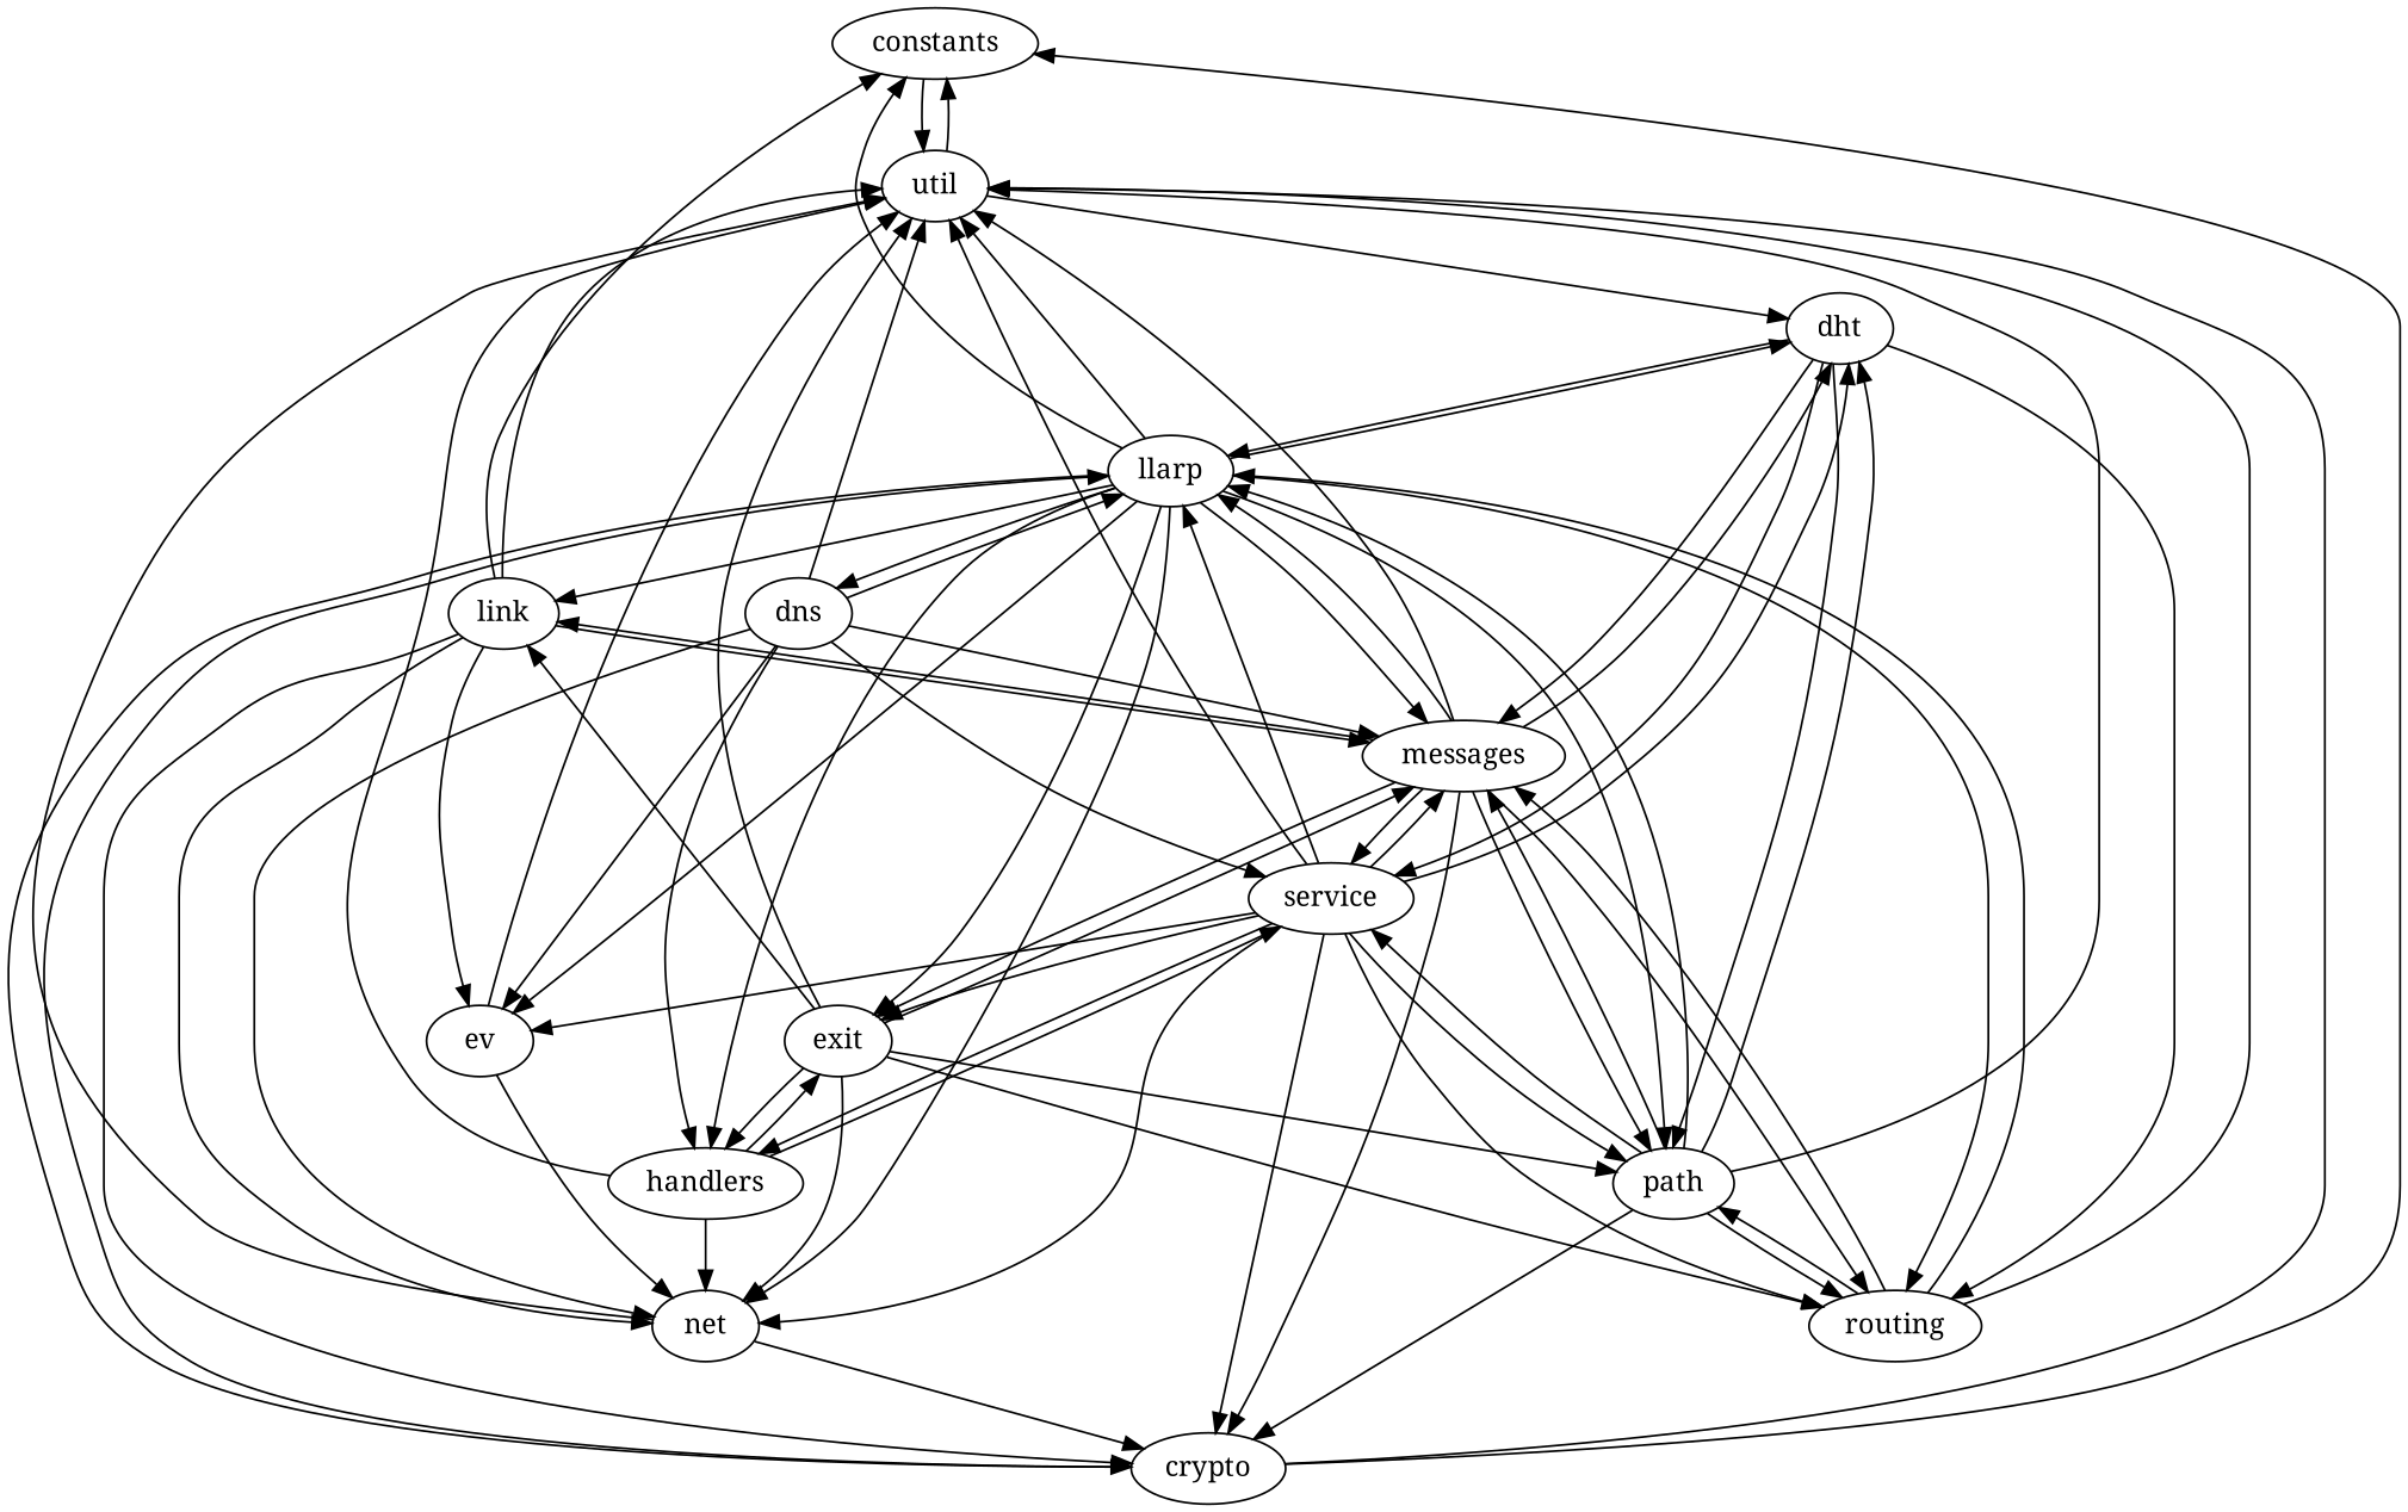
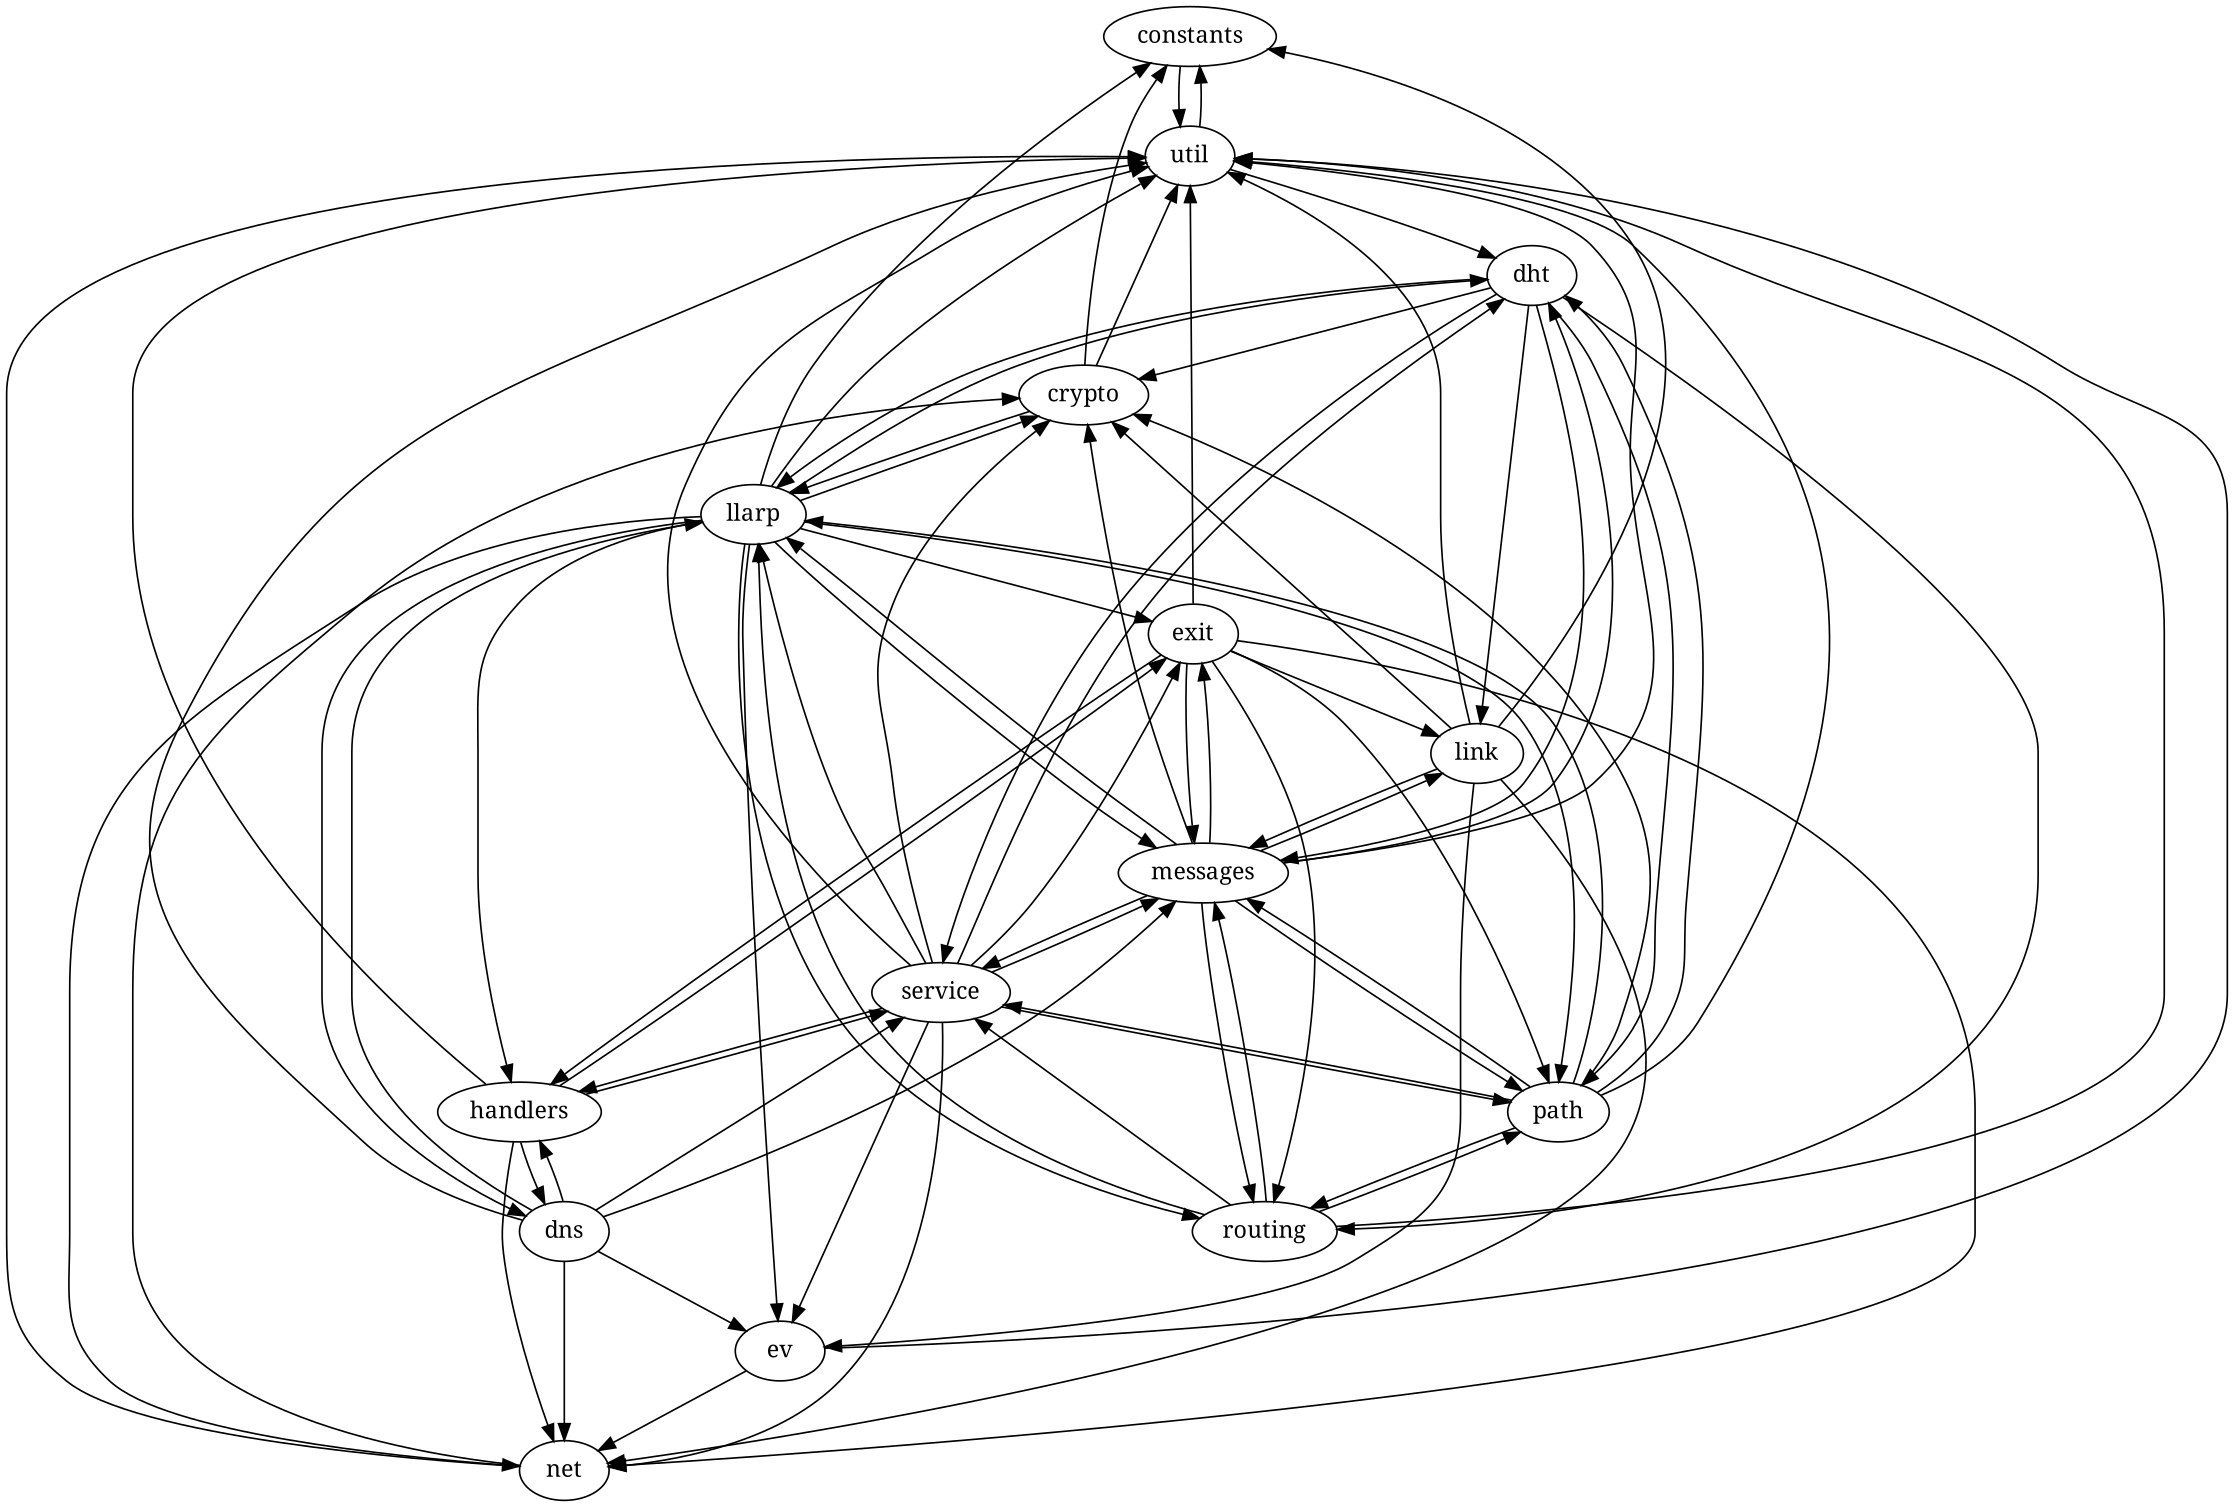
  digraph {
    fontname="Noto Serif"
    node [fontname="Noto Serif"]
    edge [fontname="Noto Serif"]
    constants
    util
    dht
    crypto
    llarp
    messages
    path
    routing
    dns
    ev
    handlers
    net
    exit
    link
    service
    constants -> util
    util -> constants
    util -> dht
+   dht -> crypto
    dht -> llarp
    dht -> messages
    dht -> path
    dht -> routing
    dht -> service
    crypto -> constants
    crypto -> util
    crypto -> llarp
    llarp -> constants
    llarp -> util
    llarp -> dht
    llarp -> crypto
    llarp -> messages
    llarp -> path
    llarp -> routing
    llarp -> dns
    llarp -> ev
    llarp -> handlers
    llarp -> net
    llarp -> exit
-   llarp -> link
+   dht -> link
    messages -> util
    messages -> dht
    messages -> crypto
    messages -> llarp
    messages -> path
    messages -> routing
    messages -> exit
    messages -> link
    messages -> service
    path -> util
    path -> dht
    path -> crypto
    path -> llarp
    path -> messages
    path -> routing
    path -> service
    routing -> util
    routing -> llarp
    routing -> messages
    routing -> path
    dns -> util
    dns -> llarp
    dns -> messages
    dns -> ev
    dns -> handlers
    dns -> net
    dns -> service
    ev -> util
    ev -> net
    handlers -> util
+   handlers -> dns
    handlers -> net
    handlers -> exit
    handlers -> service
    net -> util
    net -> crypto
    exit -> util
    exit -> messages
    exit -> path
    exit -> routing
    exit -> handlers
    exit -> net
    exit -> link
    link -> constants
    link -> util
    link -> crypto
    link -> messages
    link -> ev
    link -> net
    service -> util
    service -> dht
    service -> crypto
    service -> llarp
    service -> messages
    service -> path
-   service -> routing
+   routing -> service
    service -> ev
    service -> handlers
    service -> net
    service -> exit
  }
